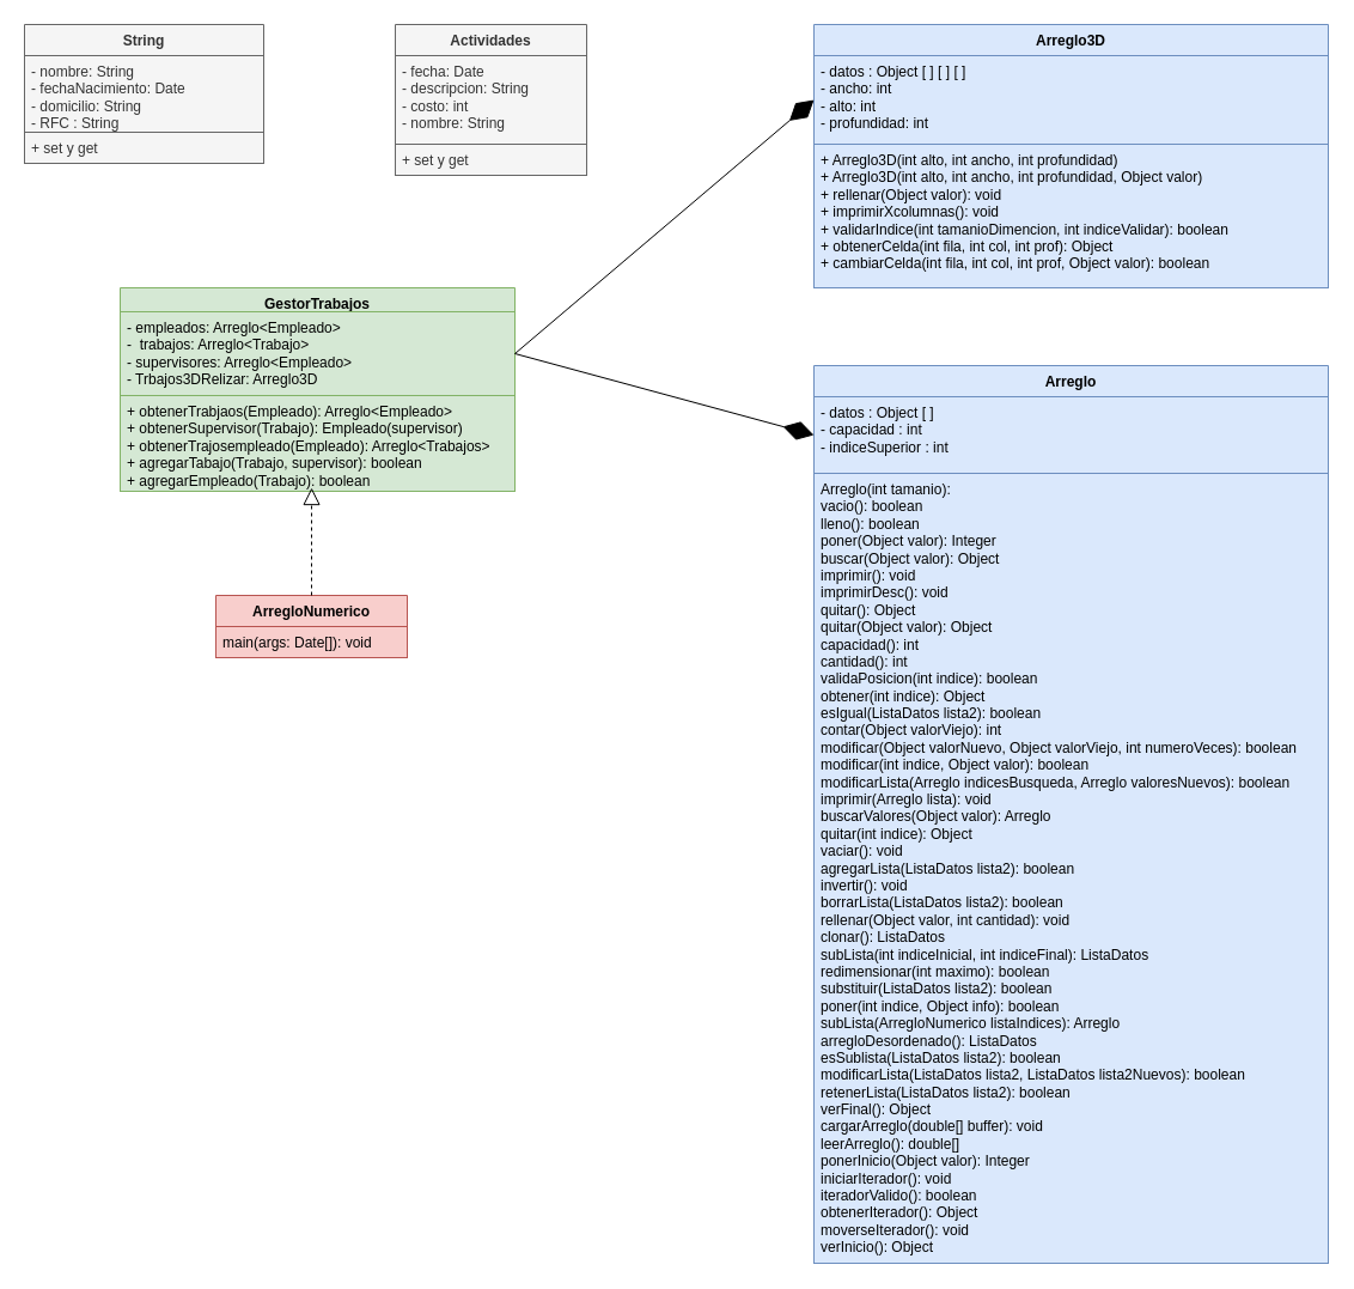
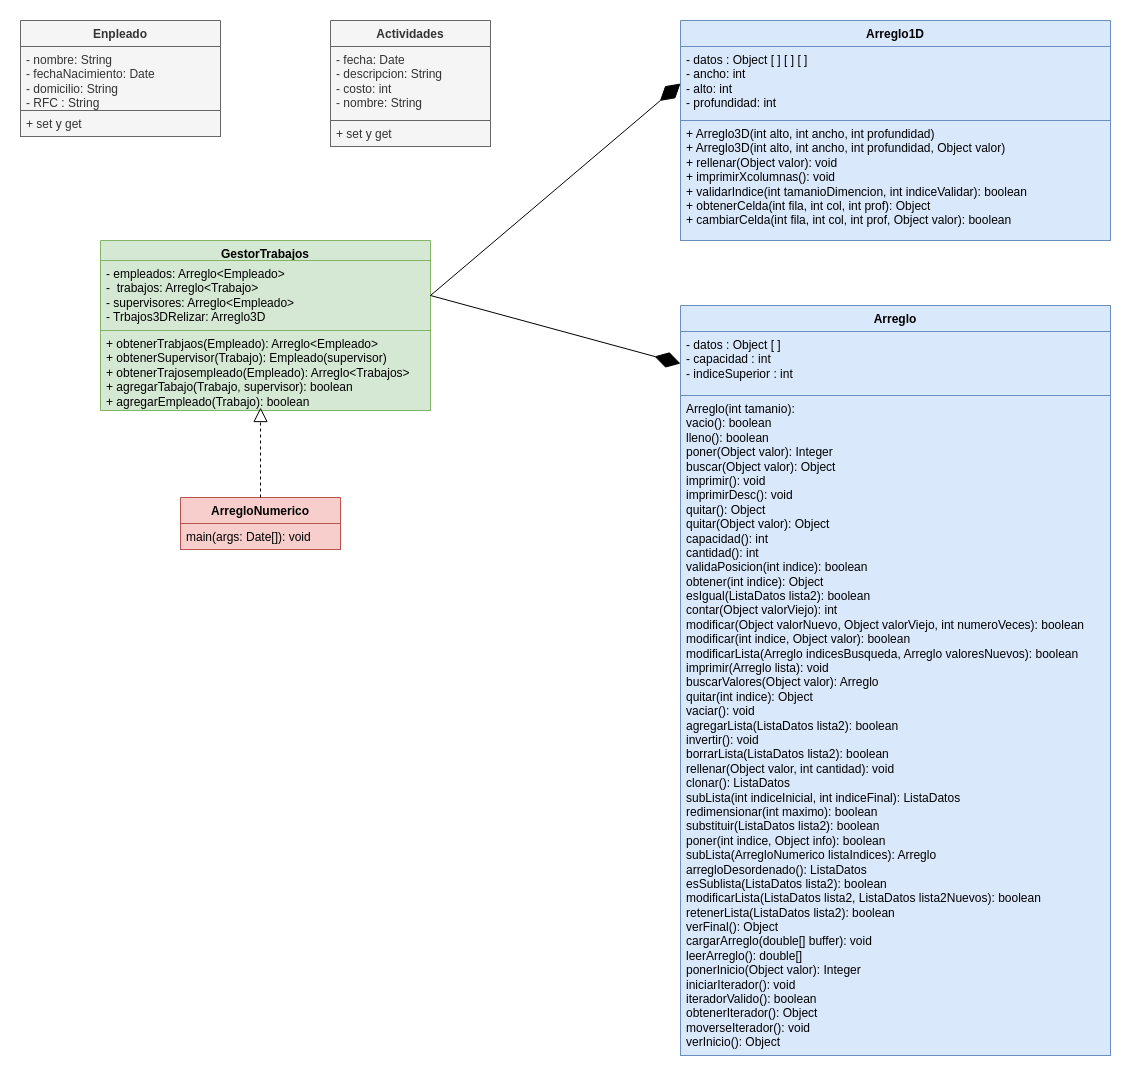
  <mxCell id="0" />
  <mxCell id="1" parent="0" />
- <mxCell id="2" value="String" style="swimlane;fontStyle=1;align=center;verticalAlign=top;childLayout=stackLayout;horizontal=1;startSize=26;horizontalStack=0;resizeParent=1;resizeParentMax=0;resizeLast=0;collapsible=1;marginBottom=0;whiteSpace=wrap;html=1;fillColor=#f5f5f5;fontColor=#333333;strokeColor=#666666;" vertex="1" parent="1"><mxGeometry x="20" y="20" width="200" height="116" as="geometry" /></mxCell>
+ <mxCell id="2" value="Enpleado" style="swimlane;fontStyle=1;align=center;verticalAlign=top;childLayout=stackLayout;horizontal=1;startSize=26;horizontalStack=0;resizeParent=1;resizeParentMax=0;resizeLast=0;collapsible=1;marginBottom=0;whiteSpace=wrap;html=1;fillColor=#f5f5f5;fontColor=#333333;strokeColor=#666666;" vertex="1" parent="1"><mxGeometry x="20" y="20" width="200" height="116" as="geometry" /></mxCell>
  <mxCell id="3" value="- nombre: String&lt;div&gt;- fechaNacimiento: Date&lt;/div&gt;&lt;div&gt;- domicilio: String&lt;/div&gt;&lt;div&gt;- RFC : String&lt;span style=&quot;background-color: transparent;&quot;&gt;&amp;nbsp;&amp;nbsp;&lt;/span&gt;&lt;/div&gt;" style="text;strokeColor=#666666;fillColor=#f5f5f5;align=left;verticalAlign=top;spacingLeft=4;spacingRight=4;overflow=hidden;rotatable=0;points=[[0,0.5],[1,0.5]];portConstraint=eastwest;whiteSpace=wrap;html=1;fontColor=#333333;" vertex="1" parent="2"><mxGeometry y="26" width="200" height="64" as="geometry" /></mxCell>
  <mxCell id="4" value="+ set y get&amp;nbsp;" style="text;strokeColor=#666666;fillColor=#f5f5f5;align=left;verticalAlign=top;spacingLeft=4;spacingRight=4;overflow=hidden;rotatable=0;points=[[0,0.5],[1,0.5]];portConstraint=eastwest;whiteSpace=wrap;html=1;fontColor=#333333;" vertex="1" parent="2"><mxGeometry y="90" width="200" height="26" as="geometry" /></mxCell>
  <mxCell id="5" value="Actividades" style="swimlane;fontStyle=1;align=center;verticalAlign=top;childLayout=stackLayout;horizontal=1;startSize=26;horizontalStack=0;resizeParent=1;resizeParentMax=0;resizeLast=0;collapsible=1;marginBottom=0;whiteSpace=wrap;html=1;fillColor=#f5f5f5;fontColor=#333333;strokeColor=#666666;" vertex="1" parent="1"><mxGeometry x="330" y="20" width="160" height="126" as="geometry" /></mxCell>
  <mxCell id="6" value="- fecha: Date&lt;div&gt;- descripcion: String&lt;/div&gt;&lt;div&gt;- costo: int&amp;nbsp;&lt;/div&gt;&lt;div&gt;- nombre: String&amp;nbsp;&lt;/div&gt;" style="text;strokeColor=#666666;fillColor=#f5f5f5;align=left;verticalAlign=top;spacingLeft=4;spacingRight=4;overflow=hidden;rotatable=0;points=[[0,0.5],[1,0.5]];portConstraint=eastwest;whiteSpace=wrap;html=1;fontColor=#333333;" vertex="1" parent="5"><mxGeometry y="26" width="160" height="74" as="geometry" /></mxCell>
  <mxCell id="7" value="+ set y get" style="text;strokeColor=#666666;fillColor=#f5f5f5;align=left;verticalAlign=top;spacingLeft=4;spacingRight=4;overflow=hidden;rotatable=0;points=[[0,0.5],[1,0.5]];portConstraint=eastwest;whiteSpace=wrap;html=1;fontColor=#333333;" vertex="1" parent="5"><mxGeometry y="100" width="160" height="26" as="geometry" /></mxCell>
  <mxCell id="8" value="GestorTrabajos" style="swimlane;fontStyle=1;align=center;verticalAlign=top;childLayout=stackLayout;horizontal=1;startSize=20;horizontalStack=0;resizeParent=1;resizeParentMax=0;resizeLast=0;collapsible=1;marginBottom=0;whiteSpace=wrap;html=1;fillColor=#d5e8d4;strokeColor=#82b366;" vertex="1" parent="1"><mxGeometry x="100" y="240" width="330" height="170" as="geometry" /></mxCell>
  <mxCell id="9" value="- empleados: Arreglo&amp;lt;Empleado&amp;gt;&lt;div&gt;-&amp;nbsp; trabajos: Arreglo&amp;lt;Trabajo&amp;gt;&lt;/div&gt;&lt;div&gt;- supervisores: Arreglo&amp;lt;Empleado&amp;gt;&lt;/div&gt;&lt;div&gt;- Trbajos3DRelizar: Arreglo3D&lt;/div&gt;" style="text;strokeColor=#82b366;fillColor=#d5e8d4;align=left;verticalAlign=top;spacingLeft=4;spacingRight=4;overflow=hidden;rotatable=0;points=[[0,0.5],[1,0.5]];portConstraint=eastwest;whiteSpace=wrap;html=1;" vertex="1" parent="8"><mxGeometry y="20" width="330" height="70" as="geometry" /></mxCell>
  <mxCell id="10" value="+ obtenerTrabjaos(Empleado): Arreglo&amp;lt;Empleado&amp;gt;&lt;div&gt;+ obtenerSupervisor(Trabajo): Empleado(supervisor)&lt;/div&gt;&lt;div&gt;+ obtenerTrajosempleado(Empleado): Arreglo&amp;lt;Trabajos&amp;gt;&lt;/div&gt;&lt;div&gt;+ agregarTabajo(Trabajo, supervisor): boolean&lt;/div&gt;&lt;div&gt;+ agregarEmpleado(Trabajo): boolean&lt;/div&gt;" style="text;strokeColor=#82b366;fillColor=#d5e8d4;align=left;verticalAlign=top;spacingLeft=4;spacingRight=4;overflow=hidden;rotatable=0;points=[[0,0.5],[1,0.5]];portConstraint=eastwest;whiteSpace=wrap;html=1;" vertex="1" parent="8"><mxGeometry y="90" width="330" height="80" as="geometry" /></mxCell>
  <mxCell id="11" value="Arreglo" style="swimlane;fontStyle=1;align=center;verticalAlign=top;childLayout=stackLayout;horizontal=1;startSize=26;horizontalStack=0;resizeParent=1;resizeParentMax=0;resizeLast=0;collapsible=1;marginBottom=0;whiteSpace=wrap;html=1;fillColor=#dae8fc;strokeColor=#6c8ebf;" vertex="1" parent="1"><mxGeometry x="680" y="305" width="430" height="750" as="geometry" /></mxCell>
  <mxCell id="12" value="- datos : &lt;span class=&quot;hljs-keyword&quot;&gt;Object&amp;nbsp;&lt;/span&gt;[ ]&amp;nbsp;&lt;br&gt;- capacidad : &lt;span class=&quot;hljs-type&quot;&gt;int&lt;/span&gt;&amp;nbsp;&lt;br&gt;- indiceSuperior : &lt;span class=&quot;hljs-type&quot;&gt;int&lt;/span&gt;" style="text;strokeColor=#6c8ebf;fillColor=#dae8fc;align=left;verticalAlign=top;spacingLeft=4;spacingRight=4;overflow=hidden;rotatable=0;points=[[0,0.5],[1,0.5]];portConstraint=eastwest;whiteSpace=wrap;html=1;" vertex="1" parent="11"><mxGeometry y="26" width="430" height="64" as="geometry" /></mxCell>
  <mxCell id="13" value="&lt;div&gt;&lt;font color=&quot;#000000&quot;&gt;Arreglo(int tamanio):&lt;/font&gt;&lt;/div&gt;&lt;div&gt;&lt;font color=&quot;#000000&quot;&gt;vacio(): boolean&lt;/font&gt;&lt;/div&gt;&lt;div&gt;&lt;font color=&quot;#000000&quot;&gt;lleno(): boolean&lt;/font&gt;&lt;/div&gt;&lt;div&gt;&lt;font color=&quot;#000000&quot;&gt;poner(Object valor): Integer&lt;/font&gt;&lt;/div&gt;&lt;div&gt;&lt;font color=&quot;#000000&quot;&gt;buscar(Object valor): Object&lt;/font&gt;&lt;/div&gt;&lt;div&gt;&lt;font color=&quot;#000000&quot;&gt;imprimir(): void&lt;/font&gt;&lt;/div&gt;&lt;div&gt;&lt;font color=&quot;#000000&quot;&gt;imprimirDesc(): void&lt;/font&gt;&lt;/div&gt;&lt;div&gt;&lt;font color=&quot;#000000&quot;&gt;quitar(): Object&lt;/font&gt;&lt;/div&gt;&lt;div&gt;&lt;font color=&quot;#000000&quot;&gt;quitar(Object valor): Object&lt;/font&gt;&lt;/div&gt;&lt;div&gt;&lt;font color=&quot;#000000&quot;&gt;capacidad(): int&lt;/font&gt;&lt;/div&gt;&lt;div&gt;&lt;font color=&quot;#000000&quot;&gt;cantidad(): int&lt;/font&gt;&lt;/div&gt;&lt;div&gt;&lt;font color=&quot;#000000&quot;&gt;validaPosicion(int indice): boolean&lt;/font&gt;&lt;/div&gt;&lt;div&gt;&lt;font color=&quot;#000000&quot;&gt;obtener(int indice): Object&lt;/font&gt;&lt;/div&gt;&lt;div&gt;&lt;font color=&quot;#000000&quot;&gt;esIgual(ListaDatos lista2): boolean&lt;/font&gt;&lt;/div&gt;&lt;div&gt;&lt;font color=&quot;#000000&quot;&gt;contar(Object valorViejo): int&lt;/font&gt;&lt;/div&gt;&lt;div&gt;&lt;font color=&quot;#000000&quot;&gt;modificar(Object valorNuevo, Object valorViejo, int numeroVeces): boolean&lt;/font&gt;&lt;/div&gt;&lt;div&gt;&lt;font color=&quot;#000000&quot;&gt;modificar(int indice, Object valor): boolean&lt;/font&gt;&lt;/div&gt;&lt;div&gt;&lt;font color=&quot;#000000&quot;&gt;modificarLista(Arreglo indicesBusqueda, Arreglo valoresNuevos): boolean&lt;/font&gt;&lt;/div&gt;&lt;div&gt;&lt;font color=&quot;#000000&quot;&gt;imprimir(Arreglo lista): void&lt;/font&gt;&lt;/div&gt;&lt;div&gt;&lt;font color=&quot;#000000&quot;&gt;buscarValores(Object valor): Arreglo&lt;/font&gt;&lt;/div&gt;&lt;div&gt;&lt;font color=&quot;#000000&quot;&gt;quitar(int indice): Object&lt;/font&gt;&lt;/div&gt;&lt;div&gt;&lt;font color=&quot;#000000&quot;&gt;vaciar(): void&lt;/font&gt;&lt;/div&gt;&lt;div&gt;&lt;font color=&quot;#000000&quot;&gt;agregarLista(ListaDatos lista2): boolean&lt;/font&gt;&lt;/div&gt;&lt;div&gt;&lt;font color=&quot;#000000&quot;&gt;invertir(): void&lt;/font&gt;&lt;/div&gt;&lt;div&gt;&lt;font color=&quot;#000000&quot;&gt;borrarLista(ListaDatos lista2): boolean&lt;/font&gt;&lt;/div&gt;&lt;div&gt;&lt;font color=&quot;#000000&quot;&gt;rellenar(Object valor, int cantidad): void&lt;/font&gt;&lt;/div&gt;&lt;div&gt;&lt;font color=&quot;#000000&quot;&gt;clonar(): ListaDatos&lt;/font&gt;&lt;/div&gt;&lt;div&gt;&lt;font color=&quot;#000000&quot;&gt;subLista(int indiceInicial, int indiceFinal): ListaDatos&lt;/font&gt;&lt;/div&gt;&lt;div&gt;&lt;font color=&quot;#000000&quot;&gt;redimensionar(int maximo): boolean&lt;/font&gt;&lt;/div&gt;&lt;div&gt;&lt;font color=&quot;#000000&quot;&gt;substituir(ListaDatos lista2): boolean&lt;/font&gt;&lt;/div&gt;&lt;div&gt;&lt;font color=&quot;#000000&quot;&gt;poner(int indice, Object info): boolean&lt;/font&gt;&lt;/div&gt;&lt;div&gt;&lt;font color=&quot;#000000&quot;&gt;subLista(ArregloNumerico listaIndices): Arreglo&lt;/font&gt;&lt;/div&gt;&lt;div&gt;&lt;font color=&quot;#000000&quot;&gt;arregloDesordenado(): ListaDatos&lt;/font&gt;&lt;/div&gt;&lt;div&gt;&lt;font color=&quot;#000000&quot;&gt;esSublista(ListaDatos lista2): boolean&lt;/font&gt;&lt;/div&gt;&lt;div&gt;&lt;font color=&quot;#000000&quot;&gt;modificarLista(ListaDatos lista2, ListaDatos lista2Nuevos): boolean&lt;/font&gt;&lt;/div&gt;&lt;div&gt;&lt;font color=&quot;#000000&quot;&gt;retenerLista(ListaDatos lista2): boolean&lt;/font&gt;&lt;/div&gt;&lt;div&gt;&lt;font color=&quot;#000000&quot;&gt;verFinal(): Object&lt;/font&gt;&lt;/div&gt;&lt;div&gt;&lt;font color=&quot;#000000&quot;&gt;cargarArreglo(double[] buffer): void&lt;/font&gt;&lt;/div&gt;&lt;div&gt;&lt;font color=&quot;#000000&quot;&gt;leerArreglo(): double[]&lt;/font&gt;&lt;/div&gt;&lt;div&gt;&lt;font color=&quot;#000000&quot;&gt;ponerInicio(Object valor): Integer&lt;/font&gt;&lt;/div&gt;&lt;div&gt;&lt;font color=&quot;#000000&quot;&gt;iniciarIterador(): void&lt;/font&gt;&lt;/div&gt;&lt;div&gt;&lt;font color=&quot;#000000&quot;&gt;iteradorValido(): boolean&lt;/font&gt;&lt;/div&gt;&lt;div&gt;&lt;font color=&quot;#000000&quot;&gt;obtenerIterador(): Object&lt;/font&gt;&lt;/div&gt;&lt;div&gt;&lt;font color=&quot;#000000&quot;&gt;moverseIterador(): void&lt;/font&gt;&lt;/div&gt;&lt;div&gt;&lt;font color=&quot;#000000&quot;&gt;verInicio(): Object&lt;/font&gt;&lt;/div&gt;" style="text;strokeColor=#6c8ebf;fillColor=#dae8fc;align=left;verticalAlign=top;spacingLeft=4;spacingRight=4;overflow=hidden;rotatable=0;points=[[0,0.5],[1,0.5]];portConstraint=eastwest;whiteSpace=wrap;html=1;" vertex="1" parent="11"><mxGeometry y="90" width="430" height="660" as="geometry" /></mxCell>
- <mxCell id="14" value="Arreglo3D" style="swimlane;fontStyle=1;align=center;verticalAlign=top;childLayout=stackLayout;horizontal=1;startSize=26;horizontalStack=0;resizeParent=1;resizeParentMax=0;resizeLast=0;collapsible=1;marginBottom=0;whiteSpace=wrap;html=1;fillColor=#dae8fc;strokeColor=#6c8ebf;" vertex="1" parent="1"><mxGeometry x="680" y="20" width="430" height="220" as="geometry" /></mxCell>
+ <mxCell id="14" value="Arreglo1D" style="swimlane;fontStyle=1;align=center;verticalAlign=top;childLayout=stackLayout;horizontal=1;startSize=26;horizontalStack=0;resizeParent=1;resizeParentMax=0;resizeLast=0;collapsible=1;marginBottom=0;whiteSpace=wrap;html=1;fillColor=#dae8fc;strokeColor=#6c8ebf;" vertex="1" parent="1"><mxGeometry x="680" y="20" width="430" height="220" as="geometry" /></mxCell>
  <mxCell id="15" value="- datos : &lt;span class=&quot;hljs-keyword&quot;&gt;Object&amp;nbsp;&lt;/span&gt;[ ] [ ] [ ]&lt;br&gt;-&amp;nbsp;&lt;span style=&quot;background-color: transparent;&quot;&gt;&lt;font color=&quot;#000000&quot;&gt;ancho: int&lt;/font&gt;&lt;/span&gt;&lt;div&gt;&lt;font color=&quot;#000000&quot;&gt;- alto: int&lt;/font&gt;&lt;/div&gt;&lt;div&gt;&lt;font color=&quot;#000000&quot;&gt;- profundidad: int&lt;/font&gt;&lt;/div&gt;&lt;div&gt;&lt;br&gt;&lt;/div&gt;" style="text;strokeColor=#6c8ebf;fillColor=#dae8fc;align=left;verticalAlign=top;spacingLeft=4;spacingRight=4;overflow=hidden;rotatable=0;points=[[0,0.5],[1,0.5]];portConstraint=eastwest;whiteSpace=wrap;html=1;" vertex="1" parent="14"><mxGeometry y="26" width="430" height="74" as="geometry" /></mxCell>
  <mxCell id="16" value="&lt;div&gt;&lt;font color=&quot;#000000&quot;&gt;+ Arreglo3D(int alto, int ancho, int profundidad)&lt;/font&gt;&lt;/div&gt;&lt;div&gt;&lt;font color=&quot;#000000&quot;&gt;+ Arreglo3D(int alto, int ancho, int profundidad, Object valor)&lt;/font&gt;&lt;/div&gt;&lt;div&gt;&lt;font color=&quot;#000000&quot;&gt;+ rellenar(Object valor): void&lt;/font&gt;&lt;/div&gt;&lt;div&gt;&lt;font color=&quot;#000000&quot;&gt;+ imprimirXcolumnas(): void&lt;/font&gt;&lt;/div&gt;&lt;div&gt;&lt;font color=&quot;#000000&quot;&gt;+ validarIndice(int tamanioDimencion, int indiceValidar): boolean&lt;/font&gt;&lt;/div&gt;&lt;div&gt;&lt;font color=&quot;#000000&quot;&gt;+ obtenerCelda(int fila, int col, int prof): Object&lt;/font&gt;&lt;/div&gt;&lt;div&gt;&lt;font color=&quot;#000000&quot;&gt;+ cambiarCelda(int fila, int col, int prof, Object valor): boolean&lt;/font&gt;&lt;/div&gt;" style="text;strokeColor=#6c8ebf;fillColor=#dae8fc;align=left;verticalAlign=top;spacingLeft=4;spacingRight=4;overflow=hidden;rotatable=0;points=[[0,0.5],[1,0.5]];portConstraint=eastwest;whiteSpace=wrap;html=1;" vertex="1" parent="14"><mxGeometry y="100" width="430" height="120" as="geometry" /></mxCell>
  <mxCell id="17" value="" style="endArrow=diamondThin;endFill=1;endSize=24;html=1;entryX=0;entryY=0.5;entryDx=0;entryDy=0;exitX=1;exitY=0.5;exitDx=0;exitDy=0;" edge="1" parent="1" source="9" target="15"><mxGeometry width="160" relative="1" as="geometry"><mxPoint x="330" y="240" as="sourcePoint" /><mxPoint x="490" y="240" as="targetPoint" /></mxGeometry></mxCell>
  <mxCell id="18" value="" style="endArrow=diamondThin;endFill=1;endSize=24;html=1;entryX=0;entryY=0.5;entryDx=0;entryDy=0;exitX=1;exitY=0.5;exitDx=0;exitDy=0;" edge="1" parent="1" source="9" target="12"><mxGeometry width="160" relative="1" as="geometry"><mxPoint x="330" y="240" as="sourcePoint" /><mxPoint x="490" y="240" as="targetPoint" /></mxGeometry></mxCell>
  <mxCell id="19" value="ArregloNumerico" style="swimlane;fontStyle=1;align=center;verticalAlign=top;childLayout=stackLayout;horizontal=1;startSize=26;horizontalStack=0;resizeParent=1;resizeParentMax=0;resizeLast=0;collapsible=1;marginBottom=0;whiteSpace=wrap;html=1;fillColor=#f8cecc;strokeColor=#b85450;" vertex="1" parent="1"><mxGeometry x="180" y="497" width="160" height="52" as="geometry" /></mxCell>
  <mxCell id="20" value="&lt;span style=&quot;color: rgb(0, 0, 0);&quot;&gt;main(args: Date[]): void&lt;/span&gt;" style="text;strokeColor=#b85450;fillColor=#f8cecc;align=left;verticalAlign=top;spacingLeft=4;spacingRight=4;overflow=hidden;rotatable=0;points=[[0,0.5],[1,0.5]];portConstraint=eastwest;whiteSpace=wrap;html=1;" vertex="1" parent="19"><mxGeometry y="26" width="160" height="26" as="geometry" /></mxCell>
  <mxCell id="21" value="" style="endArrow=block;dashed=1;endFill=0;endSize=12;html=1;exitX=0.5;exitY=0;exitDx=0;exitDy=0;entryX=0.485;entryY=0.963;entryDx=0;entryDy=0;entryPerimeter=0;" edge="1" parent="1" source="19" target="10"><mxGeometry width="160" relative="1" as="geometry"><mxPoint x="380" y="330" as="sourcePoint" /><mxPoint x="270" y="410" as="targetPoint" /></mxGeometry></mxCell>
